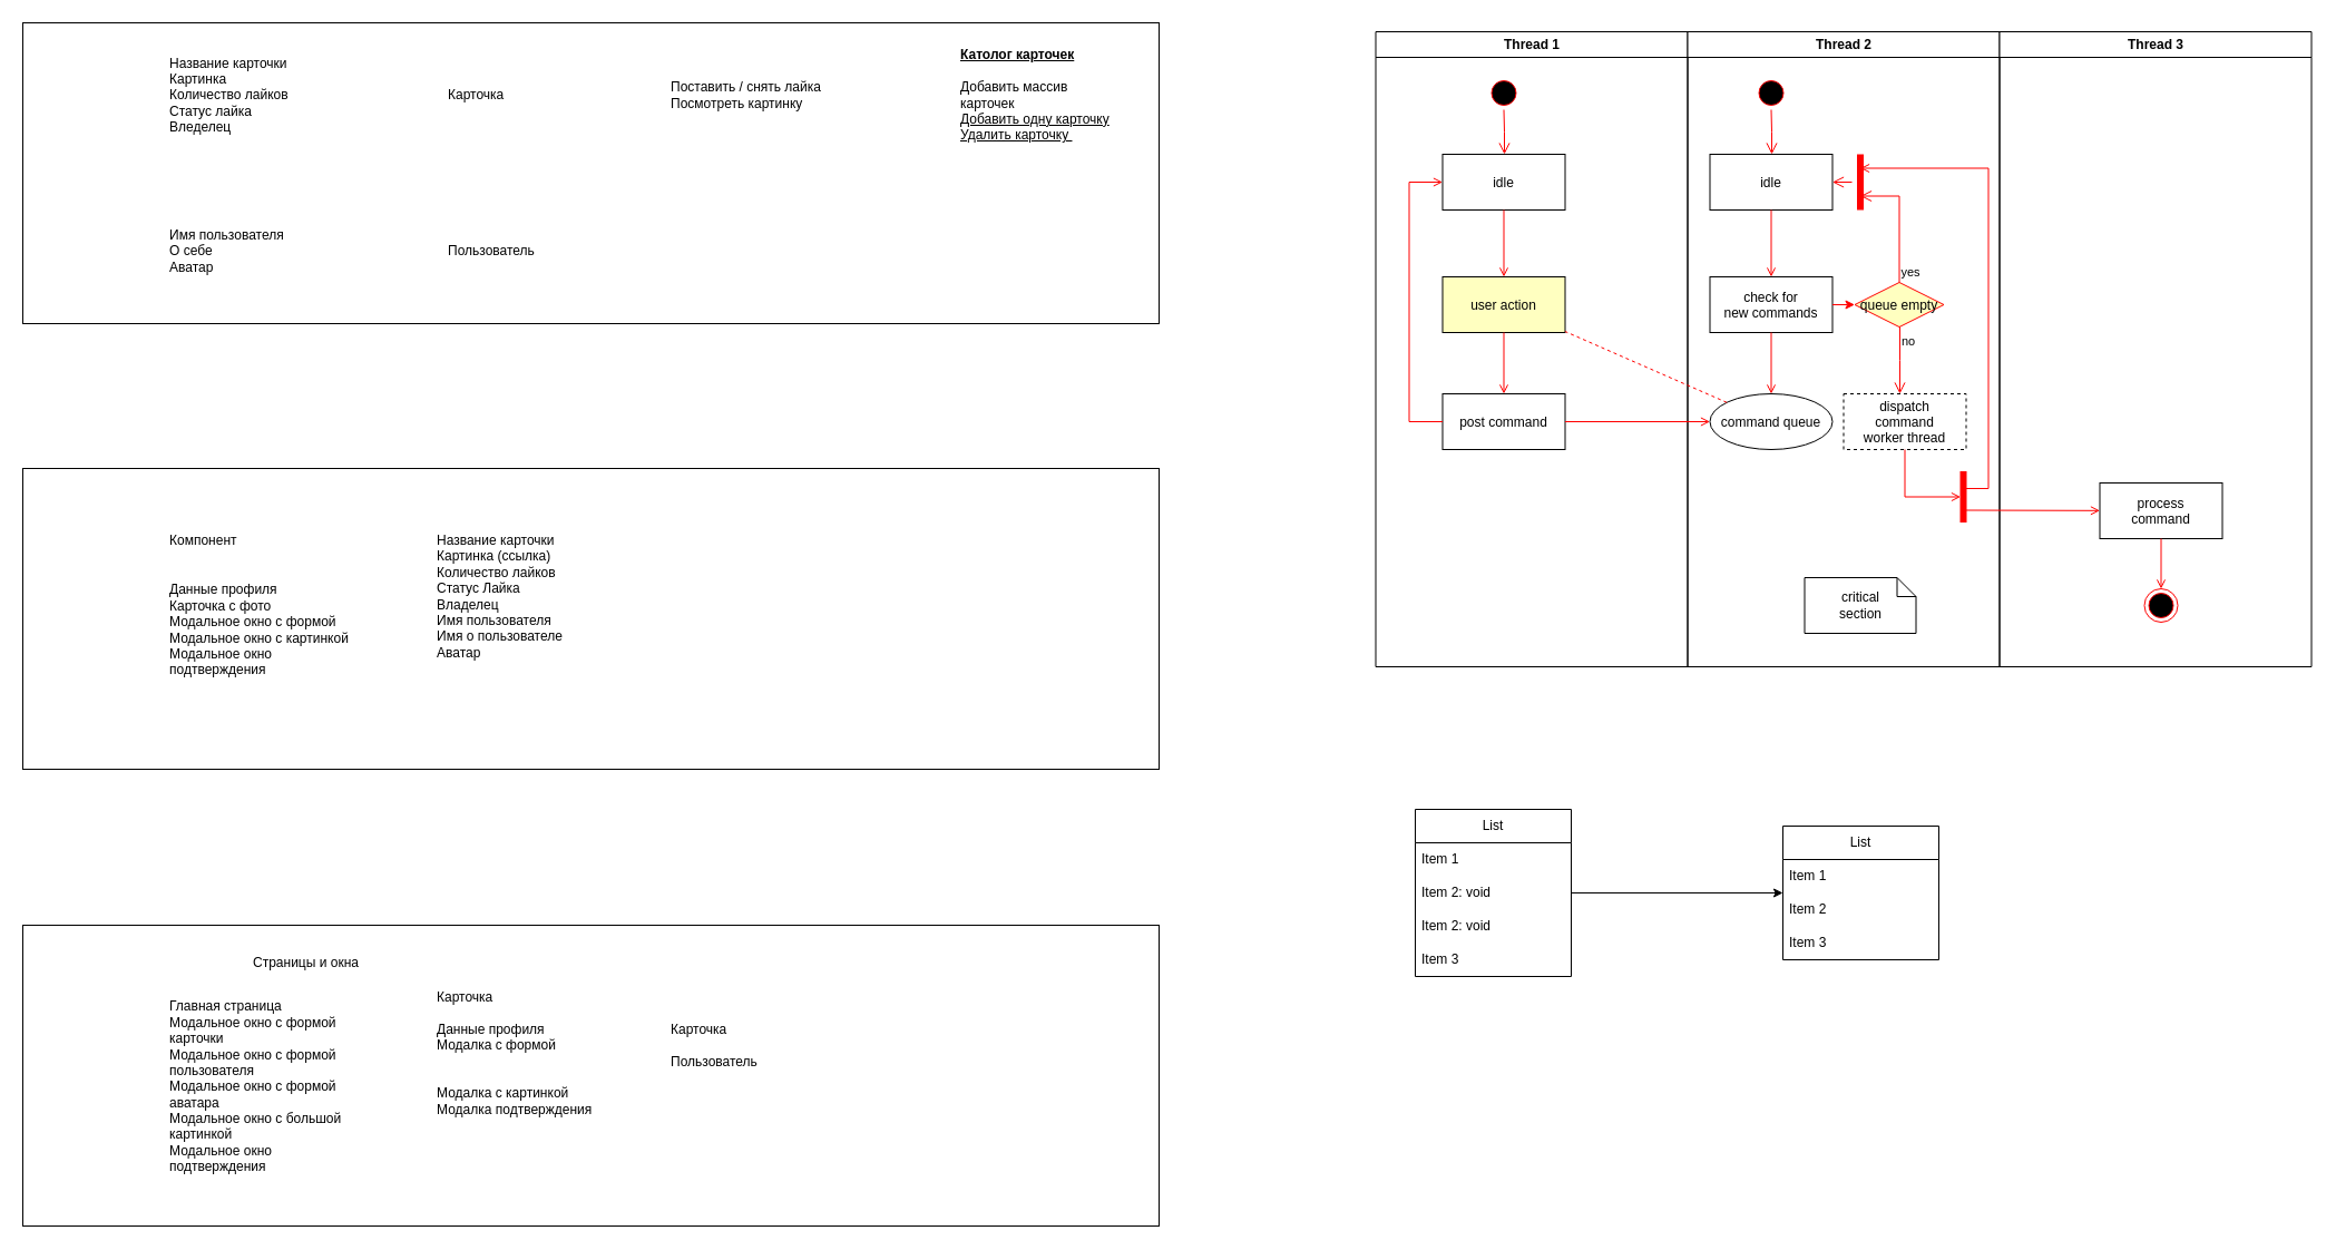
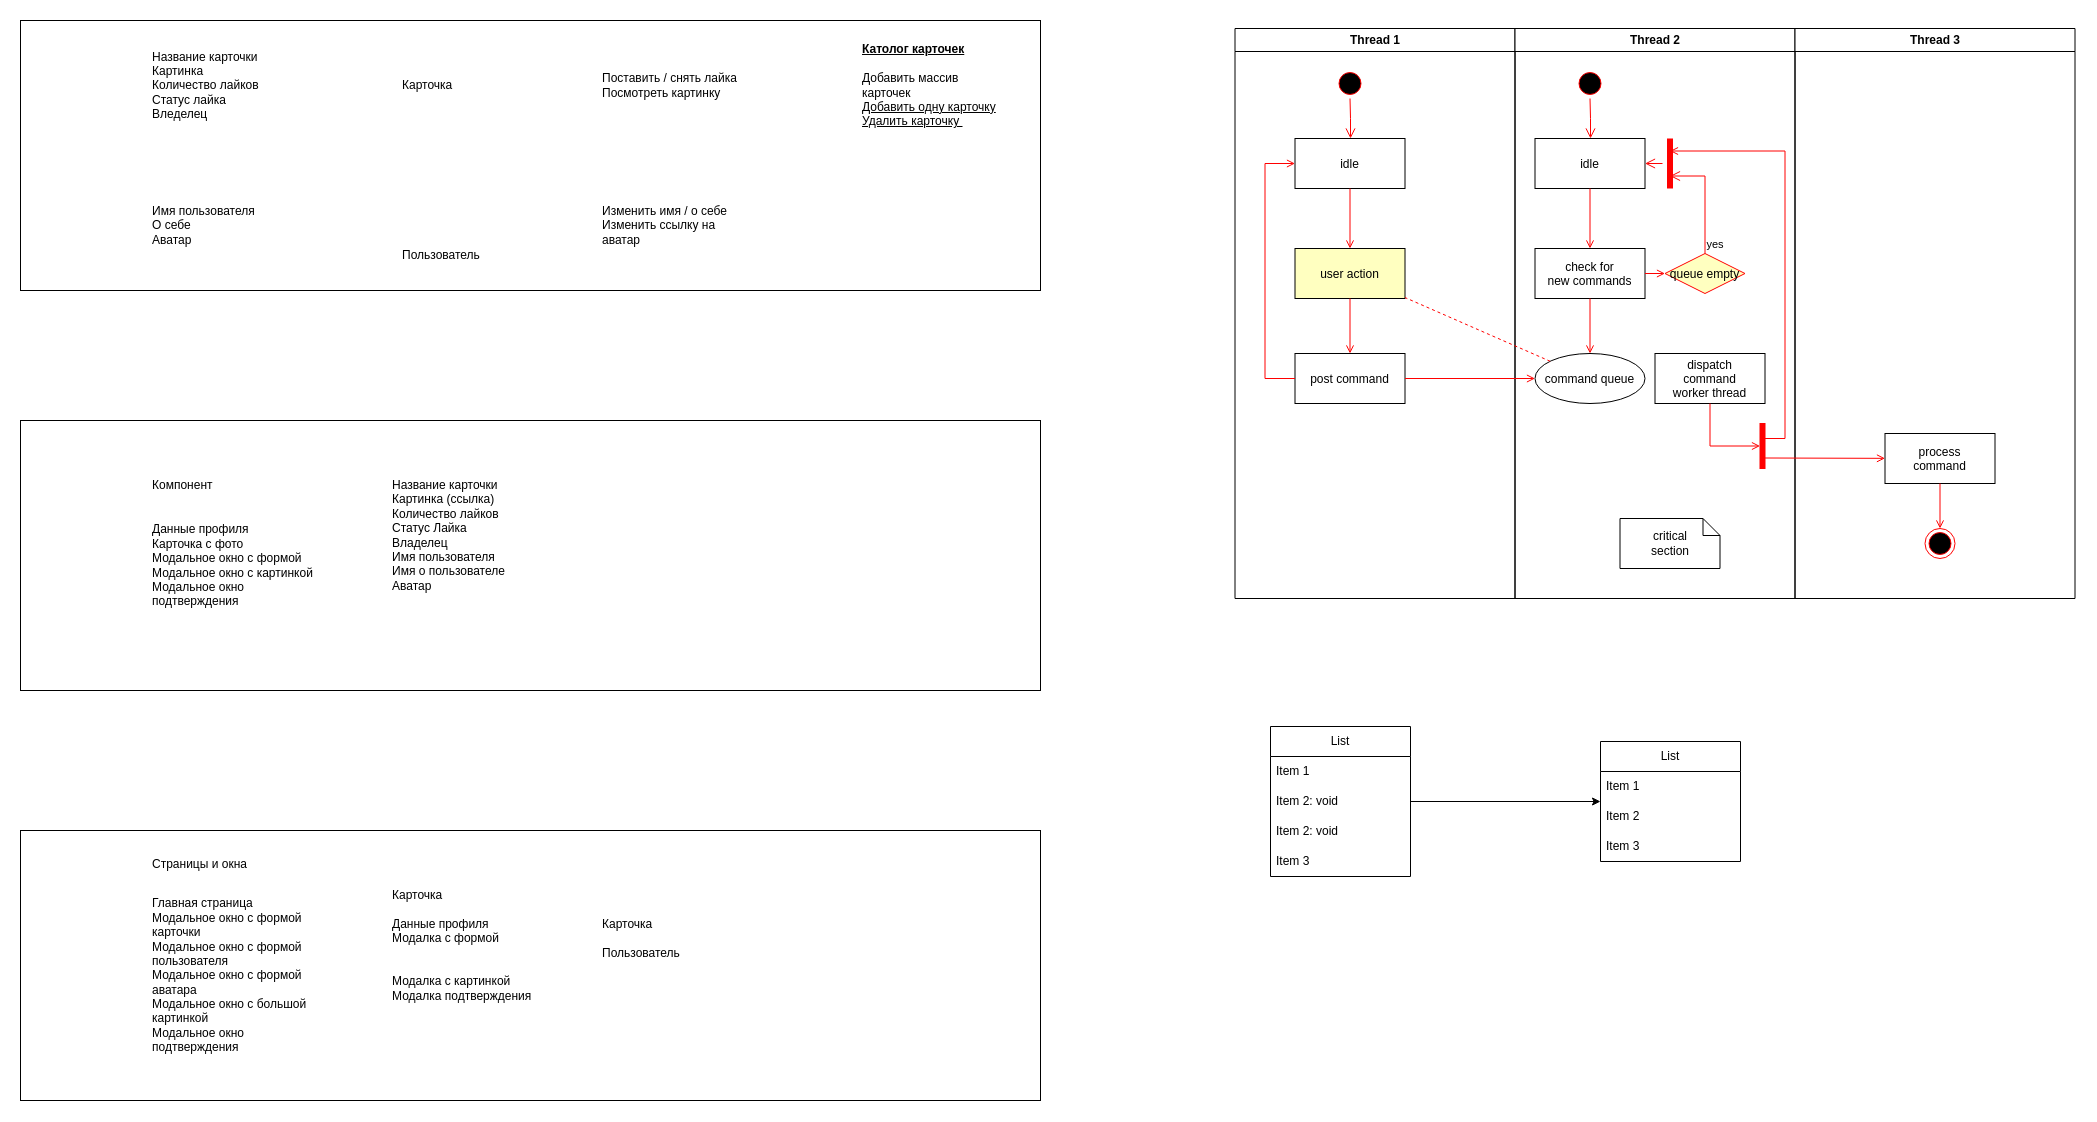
  <mxCell id="0" />
  <mxCell id="1" parent="0" />
  <mxCell id="2" value="" style="rounded=0;whiteSpace=wrap;html=1;shadow=0;" vertex="1" parent="1"><mxGeometry x="20" y="20" width="1020" height="270" as="geometry" /></mxCell>
  <mxCell id="3" value="Thread 1" style="swimlane;whiteSpace=wrap" parent="1" vertex="1"><mxGeometry x="1234.5" y="28" width="280" height="570" as="geometry" /></mxCell>
  <mxCell id="4" value="" style="ellipse;shape=startState;fillColor=#000000;strokeColor=#ff0000;" parent="3" vertex="1"><mxGeometry x="100" y="40" width="30" height="30" as="geometry" /></mxCell>
  <mxCell id="5" value="" style="edgeStyle=elbowEdgeStyle;elbow=horizontal;verticalAlign=bottom;endArrow=open;endSize=8;strokeColor=#FF0000;endFill=1;rounded=0" parent="3" source="4" target="6" edge="1"><mxGeometry x="100" y="40" as="geometry"><mxPoint x="115" y="110" as="targetPoint" /></mxGeometry></mxCell>
  <mxCell id="6" value="idle" style="" parent="3" vertex="1"><mxGeometry x="60" y="110" width="110" height="50" as="geometry" /></mxCell>
  <mxCell id="7" value="user action" style="fillColor=#ffffc0;" parent="3" vertex="1"><mxGeometry x="60" y="220" width="110" height="50" as="geometry" /></mxCell>
  <mxCell id="8" value="" style="endArrow=open;strokeColor=#FF0000;endFill=1;rounded=0" parent="3" source="6" target="7" edge="1"><mxGeometry relative="1" as="geometry" /></mxCell>
  <mxCell id="9" value="post command" style="" parent="3" vertex="1"><mxGeometry x="60" y="325" width="110" height="50" as="geometry" /></mxCell>
  <mxCell id="10" value="" style="endArrow=open;strokeColor=#FF0000;endFill=1;rounded=0" parent="3" source="7" target="9" edge="1"><mxGeometry relative="1" as="geometry" /></mxCell>
  <mxCell id="11" value="" style="edgeStyle=elbowEdgeStyle;elbow=horizontal;strokeColor=#FF0000;endArrow=open;endFill=1;rounded=0" parent="3" source="9" target="6" edge="1"><mxGeometry width="100" height="100" relative="1" as="geometry"><mxPoint x="160" y="290" as="sourcePoint" /><mxPoint x="260" y="190" as="targetPoint" /><Array as="points"><mxPoint x="30" y="250" /></Array></mxGeometry></mxCell>
  <mxCell id="12" value="Thread 2" style="swimlane;whiteSpace=wrap" parent="1" vertex="1"><mxGeometry x="1514.5" y="28" width="280" height="570" as="geometry" /></mxCell>
  <mxCell id="13" value="" style="ellipse;shape=startState;fillColor=#000000;strokeColor=#ff0000;" parent="12" vertex="1"><mxGeometry x="60" y="40" width="30" height="30" as="geometry" /></mxCell>
  <mxCell id="14" value="" style="edgeStyle=elbowEdgeStyle;elbow=horizontal;verticalAlign=bottom;endArrow=open;endSize=8;strokeColor=#FF0000;endFill=1;rounded=0" parent="12" source="13" target="15" edge="1"><mxGeometry x="40" y="20" as="geometry"><mxPoint x="55" y="90" as="targetPoint" /></mxGeometry></mxCell>
  <mxCell id="15" value="idle" style="" parent="12" vertex="1"><mxGeometry x="20" y="110" width="110" height="50" as="geometry" /></mxCell>
  <mxCell id="16" value="check for &#10;new commands" style="" parent="12" vertex="1"><mxGeometry x="20" y="220" width="110" height="50" as="geometry" /></mxCell>
  <mxCell id="17" value="" style="endArrow=open;strokeColor=#FF0000;endFill=1;rounded=0" parent="12" source="15" target="16" edge="1"><mxGeometry relative="1" as="geometry" /></mxCell>
  <mxCell id="18" value="command queue" style="ellipse;" parent="12" vertex="1"><mxGeometry x="20" y="325" width="110" height="50" as="geometry" /></mxCell>
  <mxCell id="19" value="" style="endArrow=open;strokeColor=#FF0000;endFill=1;rounded=0" parent="12" source="16" target="18" edge="1"><mxGeometry relative="1" as="geometry" /></mxCell>
  <mxCell id="20" value="queue empty" style="rhombus;fillColor=#ffffc0;strokeColor=#ff0000;" parent="12" vertex="1"><mxGeometry x="150" y="225" width="80" height="40" as="geometry" /></mxCell>
  <mxCell id="21" value="yes" style="edgeStyle=elbowEdgeStyle;elbow=horizontal;align=left;verticalAlign=bottom;endArrow=open;endSize=8;strokeColor=#FF0000;exitX=0.5;exitY=0;endFill=1;rounded=0;entryX=0.75;entryY=0.5;entryPerimeter=0" parent="12" source="20" target="24" edge="1"><mxGeometry x="-1" relative="1" as="geometry"><mxPoint x="160" y="150" as="targetPoint" /><Array as="points"><mxPoint x="190" y="180" /></Array></mxGeometry></mxCell>
- <mxCell id="22" value="no" style="edgeStyle=elbowEdgeStyle;elbow=horizontal;align=left;verticalAlign=top;endArrow=open;endSize=8;strokeColor=#FF0000;endFill=1;rounded=0" parent="12" source="20" target="26" edge="1"><mxGeometry x="-1" relative="1" as="geometry"><mxPoint x="190" y="305" as="targetPoint" /></mxGeometry></mxCell>
- <mxCell id="23" value="" style="endArrow=classic;strokeColor=#FF0000;endFill=1;rounded=0;" parent="12" source="16" target="20" edge="1"><mxGeometry relative="1" as="geometry" /></mxCell>
+ <mxCell id="23" value="" style="endArrow=open;strokeColor=#FF0000;endFill=1;rounded=0" parent="12" source="16" target="20" edge="1"><mxGeometry relative="1" as="geometry" /></mxCell>
  <mxCell id="24" value="" style="shape=line;strokeWidth=6;strokeColor=#ff0000;rotation=90" parent="12" vertex="1"><mxGeometry x="130" y="127.5" width="50" height="15" as="geometry" /></mxCell>
  <mxCell id="25" value="" style="edgeStyle=elbowEdgeStyle;elbow=horizontal;verticalAlign=bottom;endArrow=open;endSize=8;strokeColor=#FF0000;endFill=1;rounded=0" parent="12" source="24" target="15" edge="1"><mxGeometry x="130" y="90" as="geometry"><mxPoint x="230" y="140" as="targetPoint" /></mxGeometry></mxCell>
- <mxCell id="26" value="dispatch&#10;command&#10;worker thread" style="dashed=1;" parent="12" vertex="1"><mxGeometry x="140" y="325" width="110" height="50" as="geometry" /></mxCell>
+ <mxCell id="26" value="dispatch&#10;command&#10;worker thread" style="" parent="12" vertex="1"><mxGeometry x="140" y="325" width="110" height="50" as="geometry" /></mxCell>
  <mxCell id="27" value="critical&#10;section" style="shape=note;whiteSpace=wrap;size=17" parent="12" vertex="1"><mxGeometry x="105" y="490" width="100" height="50" as="geometry" /></mxCell>
  <mxCell id="28" value="" style="endArrow=none;strokeColor=#FF0000;endFill=0;rounded=0;dashed=1;" parent="12" source="18" target="7" edge="1"><mxGeometry relative="1" as="geometry" /></mxCell>
  <mxCell id="29" value="" style="whiteSpace=wrap;strokeColor=#FF0000;fillColor=#FF0000" parent="12" vertex="1"><mxGeometry x="245" y="395" width="5" height="45" as="geometry" /></mxCell>
  <mxCell id="30" value="" style="edgeStyle=elbowEdgeStyle;elbow=horizontal;entryX=0;entryY=0.5;strokeColor=#FF0000;endArrow=open;endFill=1;rounded=0" parent="12" source="26" target="29" edge="1"><mxGeometry width="100" height="100" relative="1" as="geometry"><mxPoint x="60" y="480" as="sourcePoint" /><mxPoint x="160" y="380" as="targetPoint" /><Array as="points"><mxPoint x="195" y="400" /></Array></mxGeometry></mxCell>
  <mxCell id="31" value="Thread 3" style="swimlane;whiteSpace=wrap" parent="1" vertex="1"><mxGeometry x="1794.5" y="28" width="280" height="570" as="geometry" /></mxCell>
  <mxCell id="32" value="process&#10;command" style="" parent="31" vertex="1"><mxGeometry x="90" y="405" width="110" height="50" as="geometry" /></mxCell>
  <mxCell id="33" value="" style="edgeStyle=elbowEdgeStyle;elbow=horizontal;strokeColor=#FF0000;endArrow=open;endFill=1;rounded=0;entryX=0.25;entryY=0.5;entryPerimeter=0" parent="31" target="24" edge="1"><mxGeometry width="100" height="100" relative="1" as="geometry"><mxPoint x="-30" y="410" as="sourcePoint" /><mxPoint x="-120" y="120" as="targetPoint" /><Array as="points"><mxPoint x="-10" y="135" /></Array></mxGeometry></mxCell>
  <mxCell id="34" value="" style="edgeStyle=none;strokeColor=#FF0000;endArrow=open;endFill=1;rounded=0" parent="31" target="32" edge="1"><mxGeometry width="100" height="100" relative="1" as="geometry"><mxPoint x="-30" y="429.5" as="sourcePoint" /><mxPoint x="90" y="429.5" as="targetPoint" /></mxGeometry></mxCell>
  <mxCell id="35" value="" style="ellipse;shape=endState;fillColor=#000000;strokeColor=#ff0000" parent="31" vertex="1"><mxGeometry x="130" y="500" width="30" height="30" as="geometry" /></mxCell>
  <mxCell id="36" value="" style="endArrow=open;strokeColor=#FF0000;endFill=1;rounded=0" parent="31" source="32" target="35" edge="1"><mxGeometry relative="1" as="geometry" /></mxCell>
  <mxCell id="37" value="" style="endArrow=open;strokeColor=#FF0000;endFill=1;rounded=0" parent="1" source="9" target="18" edge="1"><mxGeometry relative="1" as="geometry" /></mxCell>
  <mxCell id="38" value="List" style="swimlane;fontStyle=0;childLayout=stackLayout;horizontal=1;startSize=30;horizontalStack=0;resizeParent=1;resizeParentMax=0;resizeLast=0;collapsible=1;marginBottom=0;whiteSpace=wrap;html=1;" vertex="1" parent="1"><mxGeometry x="1270" y="726" width="140" height="150" as="geometry" /></mxCell>
  <mxCell id="39" value="Item 1" style="text;strokeColor=none;fillColor=none;align=left;verticalAlign=middle;spacingLeft=4;spacingRight=4;overflow=hidden;points=[[0,0.5],[1,0.5]];portConstraint=eastwest;rotatable=0;whiteSpace=wrap;html=1;" vertex="1" parent="38"><mxGeometry y="30" width="140" height="30" as="geometry" /></mxCell>
  <mxCell id="40" value="Item 2: void&amp;nbsp;" style="text;strokeColor=none;fillColor=none;align=left;verticalAlign=middle;spacingLeft=4;spacingRight=4;overflow=hidden;points=[[0,0.5],[1,0.5]];portConstraint=eastwest;rotatable=0;whiteSpace=wrap;html=1;" vertex="1" parent="38"><mxGeometry y="60" width="140" height="30" as="geometry" /></mxCell>
  <mxCell id="41" value="Item 2: void&amp;nbsp;" style="text;strokeColor=none;fillColor=none;align=left;verticalAlign=middle;spacingLeft=4;spacingRight=4;overflow=hidden;points=[[0,0.5],[1,0.5]];portConstraint=eastwest;rotatable=0;whiteSpace=wrap;html=1;" vertex="1" parent="38"><mxGeometry y="90" width="140" height="30" as="geometry" /></mxCell>
  <mxCell id="42" value="Item 3" style="text;strokeColor=none;fillColor=none;align=left;verticalAlign=middle;spacingLeft=4;spacingRight=4;overflow=hidden;points=[[0,0.5],[1,0.5]];portConstraint=eastwest;rotatable=0;whiteSpace=wrap;html=1;" vertex="1" parent="38"><mxGeometry y="120" width="140" height="30" as="geometry" /></mxCell>
  <mxCell id="43" value="List" style="swimlane;fontStyle=0;childLayout=stackLayout;horizontal=1;startSize=30;horizontalStack=0;resizeParent=1;resizeParentMax=0;resizeLast=0;collapsible=1;marginBottom=0;whiteSpace=wrap;html=1;" vertex="1" parent="1"><mxGeometry x="1600" y="741" width="140" height="120" as="geometry" /></mxCell>
  <mxCell id="44" value="Item 1" style="text;strokeColor=none;fillColor=none;align=left;verticalAlign=middle;spacingLeft=4;spacingRight=4;overflow=hidden;points=[[0,0.5],[1,0.5]];portConstraint=eastwest;rotatable=0;whiteSpace=wrap;html=1;" vertex="1" parent="43"><mxGeometry y="30" width="140" height="30" as="geometry" /></mxCell>
  <mxCell id="45" value="Item 2" style="text;strokeColor=none;fillColor=none;align=left;verticalAlign=middle;spacingLeft=4;spacingRight=4;overflow=hidden;points=[[0,0.5],[1,0.5]];portConstraint=eastwest;rotatable=0;whiteSpace=wrap;html=1;" vertex="1" parent="43"><mxGeometry y="60" width="140" height="30" as="geometry" /></mxCell>
  <mxCell id="46" value="Item 3" style="text;strokeColor=none;fillColor=none;align=left;verticalAlign=middle;spacingLeft=4;spacingRight=4;overflow=hidden;points=[[0,0.5],[1,0.5]];portConstraint=eastwest;rotatable=0;whiteSpace=wrap;html=1;" vertex="1" parent="43"><mxGeometry y="90" width="140" height="30" as="geometry" /></mxCell>
  <mxCell id="47" style="edgeStyle=orthogonalEdgeStyle;rounded=0;orthogonalLoop=1;jettySize=auto;html=1;" edge="1" parent="1" source="40" target="43"><mxGeometry relative="1" as="geometry"><mxPoint x="1670" y="801" as="targetPoint" /></mxGeometry></mxCell>
  <mxCell id="48" value="Название карточки&amp;nbsp;&lt;div&gt;Картинка&amp;nbsp;&lt;/div&gt;&lt;div&gt;Количество лайков&lt;/div&gt;&lt;div&gt;Статус лайка&amp;nbsp;&lt;/div&gt;&lt;div&gt;Вледелец&lt;/div&gt;" style="text;html=1;align=left;verticalAlign=middle;whiteSpace=wrap;rounded=0;" vertex="1" parent="1"><mxGeometry x="150" y="70" width="150" height="30" as="geometry" /></mxCell>
  <mxCell id="49" value="Имя пользователя&amp;nbsp;&lt;div&gt;О себе&amp;nbsp;&lt;/div&gt;&lt;div&gt;Аватар&lt;/div&gt;" style="text;html=1;align=left;verticalAlign=middle;whiteSpace=wrap;rounded=0;" vertex="1" parent="1"><mxGeometry x="150" y="210" width="150" height="30" as="geometry" /></mxCell>
  <mxCell id="50" value="Карточка" style="text;html=1;align=left;verticalAlign=middle;whiteSpace=wrap;rounded=0;" vertex="1" parent="1"><mxGeometry x="400" y="70" width="150" height="30" as="geometry" /></mxCell>
- <mxCell id="51" value="Пользователь" style="text;html=1;align=left;verticalAlign=middle;whiteSpace=wrap;rounded=0;" vertex="1" parent="1"><mxGeometry x="400" y="210" width="150" height="30" as="geometry" /></mxCell>
+ <mxCell id="51" value="Пользователь" style="text;html=1;align=left;verticalAlign=middle;whiteSpace=wrap;rounded=0;" vertex="1" parent="1"><mxGeometry x="400" y="240" width="150" height="30" as="geometry" /></mxCell>
  <mxCell id="52" value="Поставить / снять лайка&lt;div&gt;Посмотреть картинку&lt;/div&gt;" style="text;html=1;align=left;verticalAlign=middle;whiteSpace=wrap;rounded=0;" vertex="1" parent="1"><mxGeometry x="600" y="70" width="150" height="30" as="geometry" /></mxCell>
+ <mxCell id="53" value="Изменить имя / о себе&lt;div&gt;Изменить ссылку на аватар&lt;/div&gt;" style="text;html=1;align=left;verticalAlign=middle;whiteSpace=wrap;rounded=0;" vertex="1" parent="1"><mxGeometry x="600" y="210" width="150" height="30" as="geometry" /></mxCell>
  <mxCell id="54" value="&lt;u&gt;&lt;b&gt;Католог карточек&lt;/b&gt;&lt;/u&gt;&lt;div&gt;&lt;br&gt;&lt;/div&gt;&lt;div&gt;Добавить массив карточек&lt;/div&gt;&lt;div&gt;&lt;u&gt;Добавить одну карточку&lt;/u&gt;&lt;/div&gt;&lt;div&gt;&lt;u&gt;Удалить карточку&amp;nbsp;&lt;/u&gt;&lt;/div&gt;" style="text;html=1;align=left;verticalAlign=middle;whiteSpace=wrap;rounded=0;" vertex="1" parent="1"><mxGeometry x="860" y="70" width="150" height="30" as="geometry" /></mxCell>
  <mxCell id="55" value="" style="rounded=0;whiteSpace=wrap;html=1;shadow=0;" vertex="1" parent="1"><mxGeometry x="20" y="420" width="1020" height="270" as="geometry" /></mxCell>
  <mxCell id="56" value="Компонент" style="text;html=1;align=left;verticalAlign=middle;whiteSpace=wrap;rounded=0;" vertex="1" parent="1"><mxGeometry x="150" y="470" width="150" height="30" as="geometry" /></mxCell>
  <mxCell id="57" value="Данные профиля&lt;div&gt;Карточка с фото&lt;/div&gt;&lt;div&gt;Модальное окно с формой&amp;nbsp;&lt;/div&gt;&lt;div&gt;Модальное окно с картинкой&amp;nbsp;&lt;/div&gt;&lt;div&gt;Модальное окно подтверждения&amp;nbsp;&lt;/div&gt;" style="text;html=1;align=left;verticalAlign=middle;whiteSpace=wrap;rounded=0;" vertex="1" parent="1"><mxGeometry x="150" y="550" width="180" height="30" as="geometry" /></mxCell>
  <mxCell id="58" value="Название карточки&lt;div&gt;Картинка (ссылка)&lt;/div&gt;&lt;div&gt;Количество лайков&amp;nbsp;&lt;/div&gt;&lt;div&gt;Статус Лайка&amp;nbsp;&lt;/div&gt;&lt;div&gt;Владелец&lt;/div&gt;&lt;div&gt;Имя пользователя&amp;nbsp;&lt;/div&gt;&lt;div&gt;Имя о пользователе&amp;nbsp;&lt;/div&gt;&lt;div&gt;Аватар&lt;/div&gt;" style="text;html=1;align=left;verticalAlign=middle;whiteSpace=wrap;rounded=0;" vertex="1" parent="1"><mxGeometry x="390" y="520" width="150" height="30" as="geometry" /></mxCell>
  <mxCell id="59" value="" style="rounded=0;whiteSpace=wrap;html=1;shadow=0;" vertex="1" parent="1"><mxGeometry x="20" y="830" width="1020" height="270" as="geometry" /></mxCell>
- <mxCell id="60" value="Страницы и окна" style="text;html=1;align=left;verticalAlign=middle;whiteSpace=wrap;rounded=0;" vertex="1" parent="1"><mxGeometry x="225" y="849" width="150" height="30" as="geometry" /></mxCell>
+ <mxCell id="60" value="Страницы и окна" style="text;html=1;align=left;verticalAlign=middle;whiteSpace=wrap;rounded=0;" vertex="1" parent="1"><mxGeometry x="150" y="849" width="150" height="30" as="geometry" /></mxCell>
  <mxCell id="61" value="Главная страница&lt;div&gt;Модальное окно с формой карточки&amp;nbsp;&lt;/div&gt;&lt;div&gt;Модальное окно с формой пользователя&amp;nbsp;&lt;/div&gt;&lt;div&gt;Модальное окно с формой аватара&lt;/div&gt;&lt;div&gt;Модальное окно с большой картинкой&amp;nbsp;&lt;/div&gt;&lt;div&gt;Модальное окно подтверждения&amp;nbsp;&lt;/div&gt;" style="text;html=1;align=left;verticalAlign=middle;whiteSpace=wrap;rounded=0;" vertex="1" parent="1"><mxGeometry x="150" y="960" width="180" height="30" as="geometry" /></mxCell>
  <mxCell id="62" value="Карточка&amp;nbsp;&lt;div&gt;&lt;br&gt;&lt;div&gt;Данные профиля&amp;nbsp;&lt;/div&gt;&lt;div&gt;Модалка с формой&amp;nbsp;&lt;/div&gt;&lt;div&gt;&lt;br&gt;&lt;/div&gt;&lt;div&gt;&lt;br&gt;&lt;/div&gt;&lt;div&gt;Модалка с картинкой&amp;nbsp;&lt;/div&gt;&lt;div&gt;Модалка подтверждения&lt;/div&gt;&lt;/div&gt;" style="text;html=1;align=left;verticalAlign=middle;whiteSpace=wrap;rounded=0;" vertex="1" parent="1"><mxGeometry x="390" y="930" width="150" height="30" as="geometry" /></mxCell>
  <mxCell id="63" value="Карточка&amp;nbsp;&lt;div&gt;&lt;br&gt;&lt;div&gt;Пользователь&lt;/div&gt;&lt;div&gt;&lt;br&gt;&lt;/div&gt;&lt;/div&gt;" style="text;html=1;align=left;verticalAlign=middle;whiteSpace=wrap;rounded=0;" vertex="1" parent="1"><mxGeometry x="600" y="930" width="150" height="30" as="geometry" /></mxCell>
